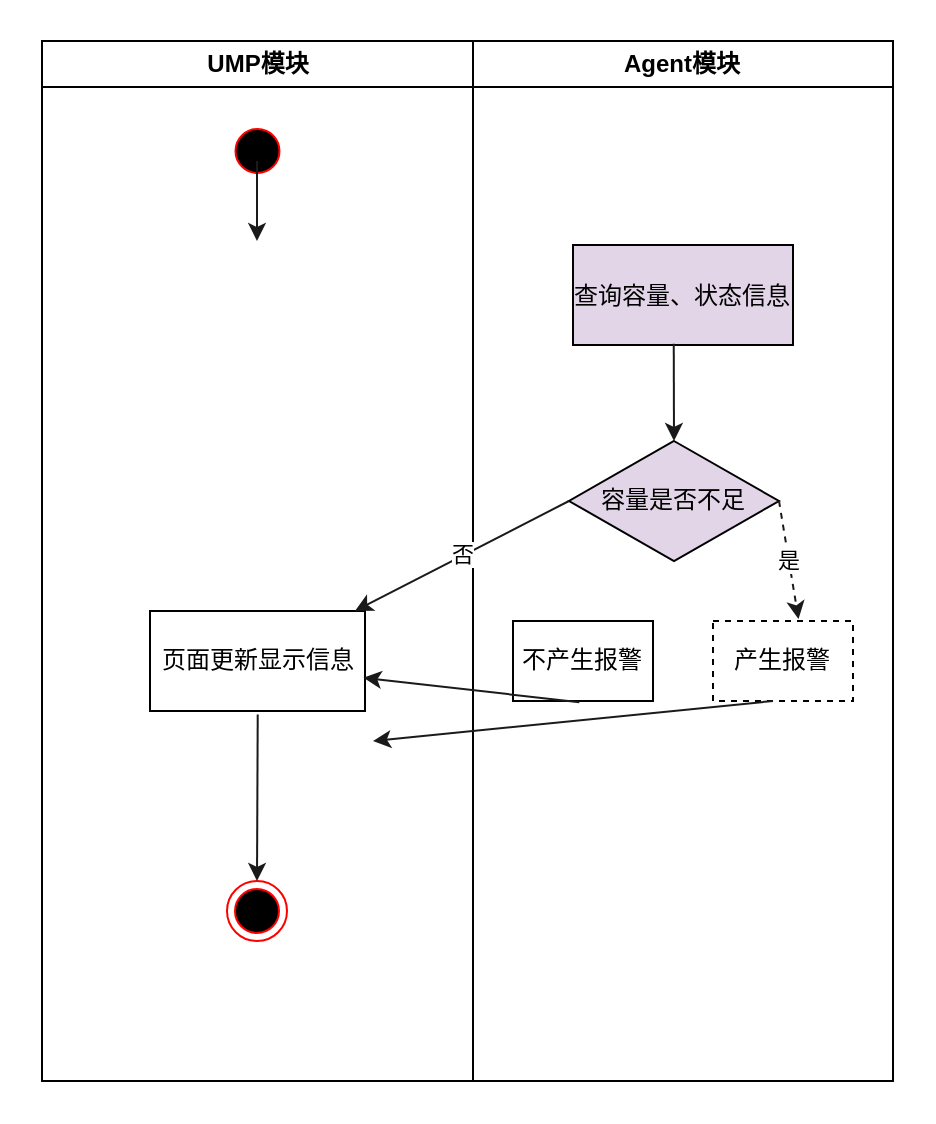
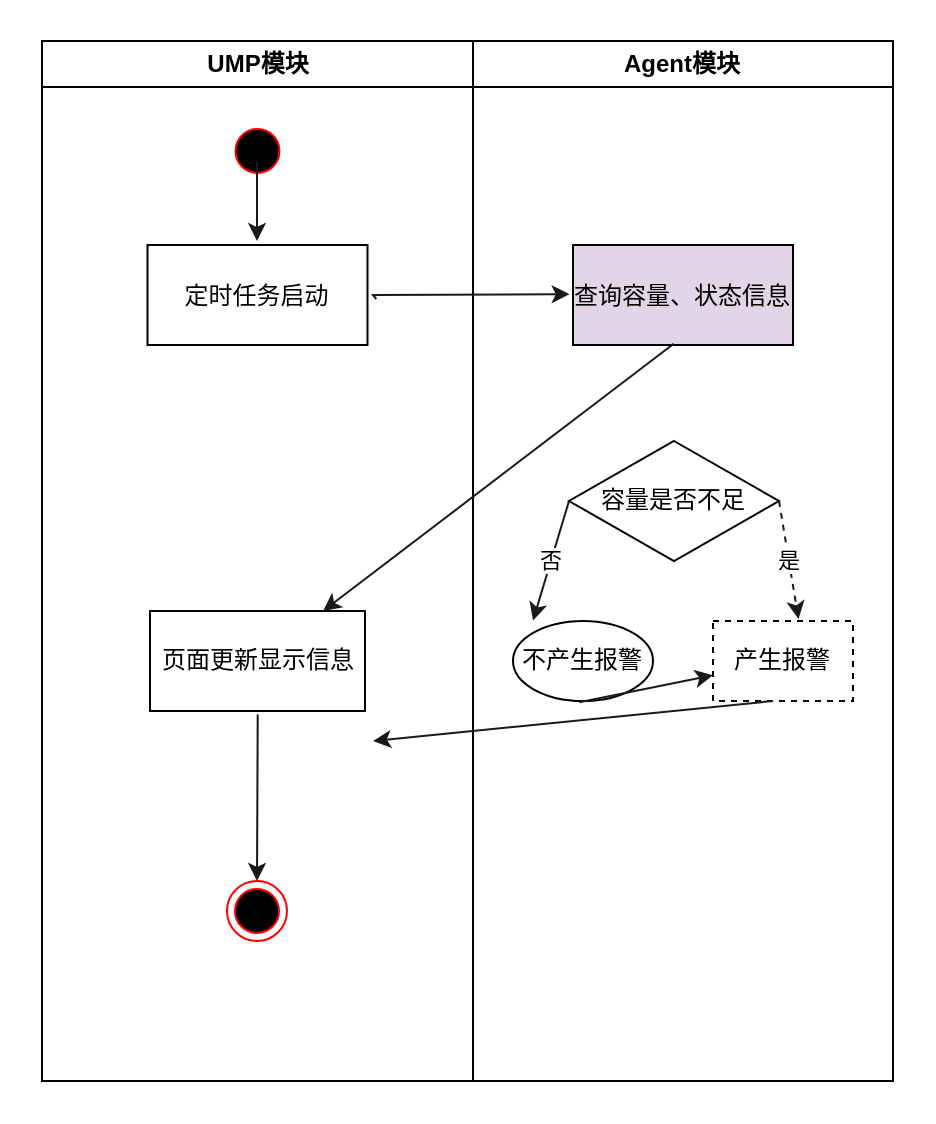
  <mxCell id="0" />
  <mxCell id="1" parent="0" />
  <mxCell id="2" value="UMP模块" style="swimlane;whiteSpace=wrap" parent="1" vertex="1"><mxGeometry x="20.5" y="20" width="215.5" height="520" as="geometry" /></mxCell>
  <mxCell id="3" value="" style="ellipse;shape=startState;fillColor=#000000;strokeColor=#ff0000;" parent="2" vertex="1"><mxGeometry x="92.75" y="40" width="30" height="30" as="geometry" /></mxCell>
  <mxCell id="4" value="" style="edgeStyle=none;rounded=0;orthogonalLoop=1;jettySize=auto;html=1;strokeColor=#1A1A1A;startArrow=classic;startFill=1;endArrow=none;endFill=0;" edge="1" parent="2"><mxGeometry relative="1" as="geometry"><mxPoint x="107.5" y="100" as="sourcePoint" /><mxPoint x="107.5" y="60" as="targetPoint" /></mxGeometry></mxCell>
+ <mxCell id="5" value="定时任务启动" style="" vertex="1" parent="2"><mxGeometry x="52.75" y="102" width="110" height="50" as="geometry" /></mxCell>
  <mxCell id="6" value="页面更新显示信息" style="rounded=0;whiteSpace=wrap;html=1;" vertex="1" parent="2"><mxGeometry x="54" y="285" width="107.5" height="50" as="geometry" /></mxCell>
  <mxCell id="7" value="" style="ellipse;html=1;shape=endState;fillColor=#000000;strokeColor=#ff0000;" vertex="1" parent="2"><mxGeometry x="92.5" y="420" width="30" height="30" as="geometry" /></mxCell>
  <mxCell id="8" value="" style="endArrow=classic;html=1;rounded=0;strokeColor=#1A1A1A;exitX=0.501;exitY=1.036;exitDx=0;exitDy=0;exitPerimeter=0;entryX=0.5;entryY=0;entryDx=0;entryDy=0;" edge="1" parent="2" source="6" target="7"><mxGeometry width="50" height="50" relative="1" as="geometry"><mxPoint x="65.5" y="450" as="sourcePoint" /><mxPoint x="115.5" y="400" as="targetPoint" /></mxGeometry></mxCell>
  <mxCell id="9" value="Agent模块" style="swimlane;whiteSpace=wrap" parent="1" vertex="1"><mxGeometry x="236" y="20" width="210" height="520" as="geometry" /></mxCell>
  <mxCell id="10" value="查询容量、状态信息" style="fillColor=#e1d5e7;" parent="9" vertex="1"><mxGeometry x="50" y="102" width="110" height="50" as="geometry" /></mxCell>
- <mxCell id="11" value="容量是否不足" style="rhombus;whiteSpace=wrap;html=1;fillColor=#e1d5e7;" vertex="1" parent="9"><mxGeometry x="48" y="200" width="105" height="60" as="geometry" /></mxCell>
- <mxCell id="12" value="" style="endArrow=classic;html=1;rounded=0;strokeColor=#1A1A1A;exitX=0.458;exitY=0.988;exitDx=0;exitDy=0;exitPerimeter=0;entryX=0.5;entryY=0;entryDx=0;entryDy=0;" edge="1" parent="9" source="10" target="11"><mxGeometry width="50" height="50" relative="1" as="geometry"><mxPoint x="120" y="210" as="sourcePoint" /><mxPoint x="100" y="210" as="targetPoint" /></mxGeometry></mxCell>
- <mxCell id="13" value="不产生报警" style="rounded=0;whiteSpace=wrap;html=1;" vertex="1" parent="9"><mxGeometry x="20" y="290" width="70" height="40" as="geometry" /></mxCell>
+ <mxCell id="11" value="容量是否不足" style="rhombus;whiteSpace=wrap;html=1;" vertex="1" parent="9"><mxGeometry x="48" y="200" width="105" height="60" as="geometry" /></mxCell>
+ <mxCell id="12" value="" style="endArrow=classic;html=1;rounded=0;strokeColor=#1A1A1A;exitX=0.458;exitY=0.988;exitDx=0;exitDy=0;exitPerimeter=0;" edge="1" parent="9" source="10" target="6"><mxGeometry width="50" height="50" relative="1" as="geometry"><mxPoint x="120" y="210" as="sourcePoint" /><mxPoint x="100" y="210" as="targetPoint" /></mxGeometry></mxCell>
+ <mxCell id="13" value="不产生报警" style="ellipse;whiteSpace=wrap;html=1;" vertex="1" parent="9"><mxGeometry x="20" y="290" width="70" height="40" as="geometry" /></mxCell>
  <mxCell id="14" value="产生报警" style="rounded=0;whiteSpace=wrap;html=1;dashed=1;" vertex="1" parent="9"><mxGeometry x="120" y="290" width="70" height="40" as="geometry" /></mxCell>
  <mxCell id="15" value="是" style="endArrow=classic;html=1;rounded=0;strokeColor=#1A1A1A;exitX=1;exitY=0.5;exitDx=0;exitDy=0;entryX=0.611;entryY=-0.025;entryDx=0;entryDy=0;entryPerimeter=0;dashed=1;" edge="1" parent="9" source="11" target="14"><mxGeometry width="50" height="50" relative="1" as="geometry"><mxPoint x="160" y="240" as="sourcePoint" /><mxPoint x="210" y="190" as="targetPoint" /></mxGeometry></mxCell>
- <mxCell id="16" value="否" style="endArrow=classic;html=1;rounded=0;strokeColor=#1A1A1A;exitX=0;exitY=0.5;exitDx=0;exitDy=0;" edge="1" parent="9" source="11" target="6"><mxGeometry width="50" height="50" relative="1" as="geometry"><mxPoint x="20" y="230" as="sourcePoint" /><mxPoint x="70" y="180" as="targetPoint" /></mxGeometry></mxCell>
+ <mxCell id="16" value="否" style="endArrow=classic;html=1;rounded=0;strokeColor=#1A1A1A;exitX=0;exitY=0.5;exitDx=0;exitDy=0;entryX=0.143;entryY=-0.005;entryDx=0;entryDy=0;entryPerimeter=0;" edge="1" parent="9" source="11" target="13"><mxGeometry width="50" height="50" relative="1" as="geometry"><mxPoint x="20" y="230" as="sourcePoint" /><mxPoint x="70" y="180" as="targetPoint" /></mxGeometry></mxCell>
  <mxCell id="17" value="" style="endArrow=classic;html=1;rounded=0;strokeColor=#1A1A1A;exitX=0.429;exitY=1;exitDx=0;exitDy=0;exitPerimeter=0;" edge="1" parent="9" source="14"><mxGeometry width="50" height="50" relative="1" as="geometry"><mxPoint x="120" y="450" as="sourcePoint" /><mxPoint x="-50" y="350" as="targetPoint" /></mxGeometry></mxCell>
- <mxCell id="19" value="" style="endArrow=classic;html=1;rounded=0;strokeColor=#1A1A1A;exitX=0.474;exitY=1.015;exitDx=0;exitDy=0;exitPerimeter=0;entryX=0.993;entryY=0.668;entryDx=0;entryDy=0;entryPerimeter=0;" edge="1" parent="1" source="13" target="6"><mxGeometry width="50" height="50" relative="1" as="geometry"><mxPoint x="266" y="400" as="sourcePoint" /><mxPoint x="316" y="350" as="targetPoint" /></mxGeometry></mxCell>
+ <mxCell id="18" value="" style="endArrow=classic;html=1;rounded=0;strokeColor=#1A1A1A;exitX=1.04;exitY=0.54;exitDx=0;exitDy=0;exitPerimeter=0;entryX=-0.015;entryY=0.492;entryDx=0;entryDy=0;entryPerimeter=0;" edge="1" parent="1" source="5" target="10"><mxGeometry width="50" height="50" relative="1" as="geometry"><mxPoint x="186" y="260" as="sourcePoint" /><mxPoint x="236" y="210" as="targetPoint" /><Array as="points"><mxPoint x="186" y="147" /></Array></mxGeometry></mxCell>
+ <mxCell id="19" value="" style="endArrow=classic;html=1;rounded=0;strokeColor=#1A1A1A;exitX=0.474;exitY=1.015;exitDx=0;exitDy=0;exitPerimeter=0;" edge="1" parent="1" source="13" target="14"><mxGeometry width="50" height="50" relative="1" as="geometry"><mxPoint x="266" y="400" as="sourcePoint" /><mxPoint x="316" y="350" as="targetPoint" /></mxGeometry></mxCell>
